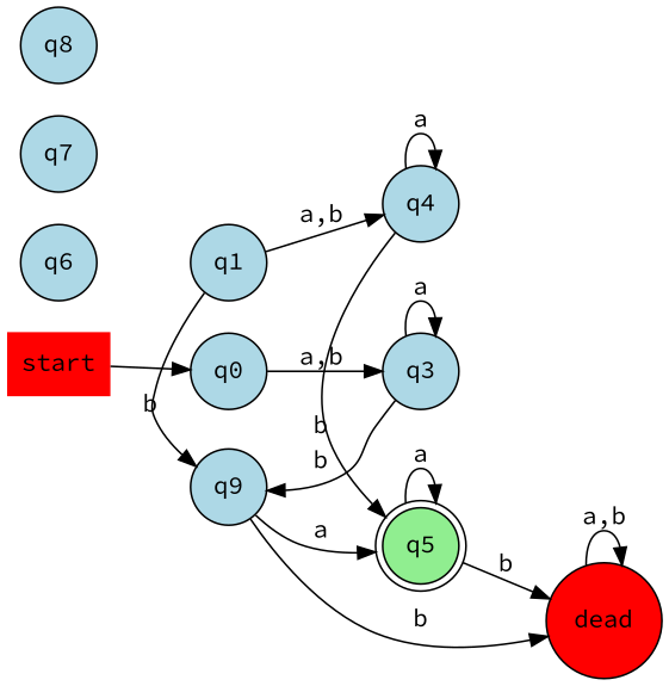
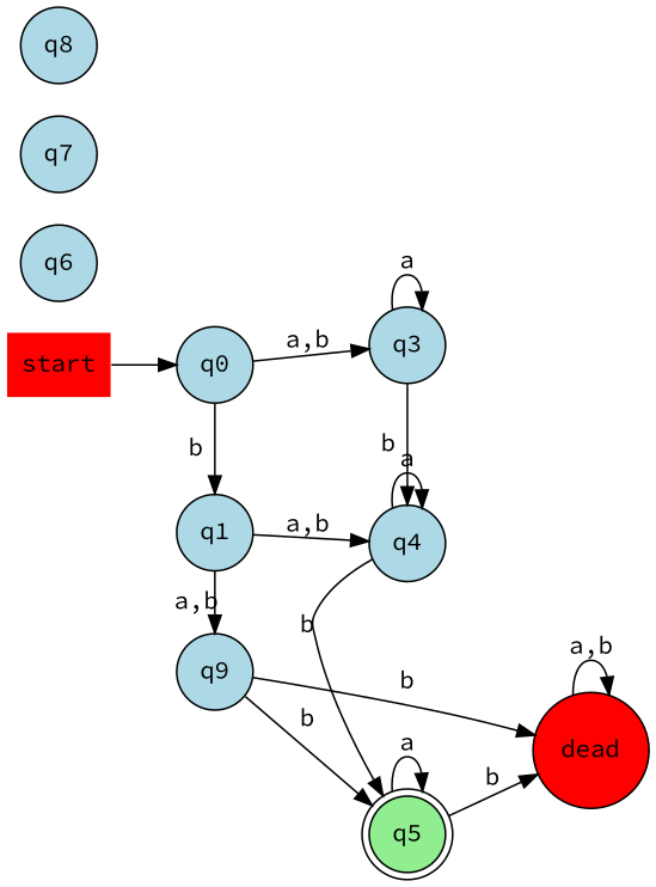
  digraph {
    fontname="Source Code Pro"
    rankdir=LR
    node [fillcolor=lightblue fontname="Source Code Pro" shape=circle style=filled]
    edge [fontname="Source Code Pro"]
    n1 [label=q0]
    n2 [label=q1]
    n3 [label=q9]
    n4 [fillcolor=lightgreen label=q5 shape=doublecircle]
    n5 [label=q3]
    n6 [label=q4]
    n7 [fillcolor=red label=dead]
    n8 [label=q6]
    n9 [label=q7]
    n10 [label=q8]
    start [fillcolor=red shape=none]
    subgraph sub_1 {
      rank=same
      n1
      n2
      n3
    }
    subgraph sub_2 {
      rank=same
      n4
      n5
      n6
    }
    subgraph sub_3 {
      rank=same
      n7
    }
+   n1 -> n2 [label=b]
    n1 -> n5 [label="a,b"]
-   n2 -> n3 [label=b]
+   n2 -> n3 [label="a,b"]
    n2 -> n6 [label="a,b"]
-   n3 -> n4 [label=a]
+   n3 -> n4 [label=b]
    n3 -> n7 [label=b]
    n4 -> n4 [label=a]
    n4 -> n7 [label=b]
    n5 -> n5 [label=a]
-   n5 -> n3 [label=b]
+   n5 -> n6 [label=b]
    n6 -> n4 [label=b]
    n6 -> n6 [label=a]
    n7 -> n7 [label="a,b"]
    start -> n1
  }
